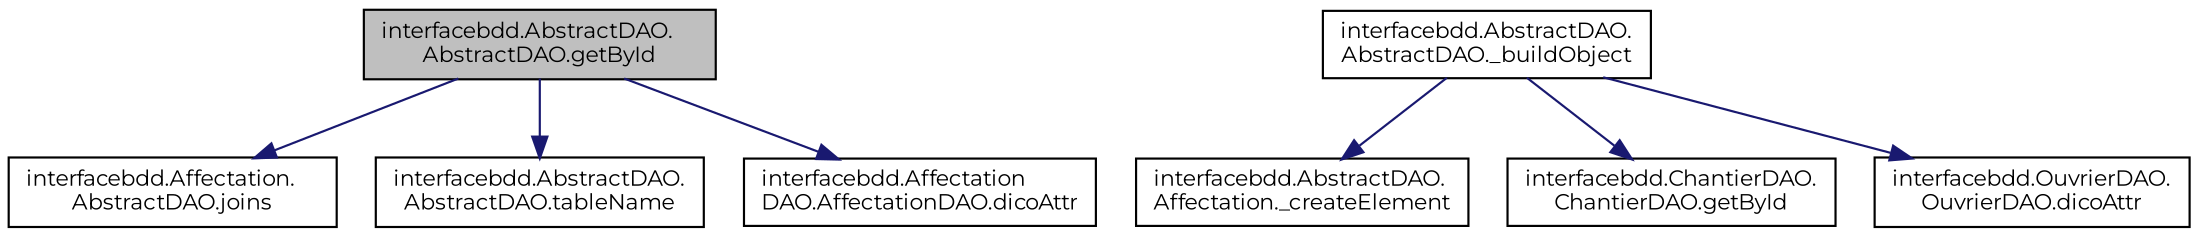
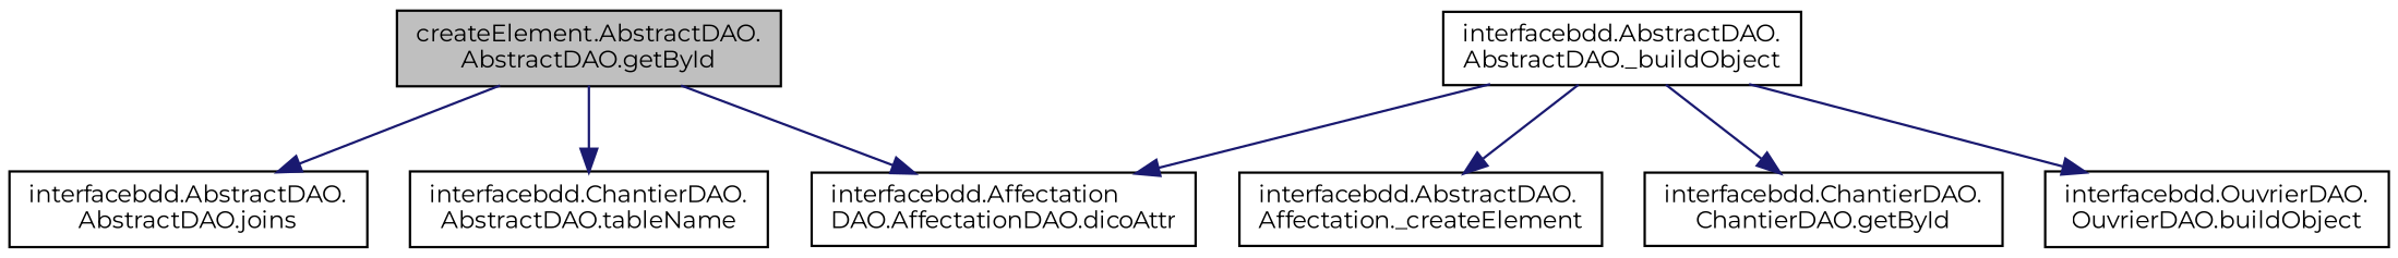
  digraph {
    fontname=Montserrat
    rankdir=TB
    node [color=black fillcolor=white fontname=Montserrat fontsize=10 shape=record style=filled]
    edge [color=midnightblue fontname=Montserrat fontsize=10 labelfontname=Helvetica labelfontsize=10 style=solid]
-   n1 [fillcolor=grey75 fontcolor=black height=0.2 label="interfacebdd.AbstractDAO.\lAbstractDAO.getById" width=0.4]
-   n2 [height=0.2 label="interfacebdd.Affectation.\lAbstractDAO.joins" width=0.4]
-   n3 [height=0.2 label="interfacebdd.AbstractDAO.\lAbstractDAO.tableName" width=0.4]
+   n1 [fillcolor=grey75 fontcolor=black height=0.2 label="createElement.AbstractDAO.\lAbstractDAO.getById" width=0.4]
+   n2 [height=0.2 label="interfacebdd.AbstractDAO.\lAbstractDAO.joins" width=0.4]
+   n3 [height=0.2 label="interfacebdd.ChantierDAO.\lAbstractDAO.tableName" width=0.4]
    n4 [height=0.2 label="interfacebdd.Affectation\lDAO.AffectationDAO.dicoAttr" width=0.4]
    n5 [height=0.2 label="interfacebdd.AbstractDAO.\lAbstractDAO._buildObject" width=0.4]
    n6 [height=0.2 label="interfacebdd.AbstractDAO.\lAffectation._createElement" width=0.4]
    n7 [height=0.2 label="interfacebdd.ChantierDAO.\lChantierDAO.getById" width=0.4]
-   n8 [height=0.2 label="interfacebdd.OuvrierDAO.\lOuvrierDAO.dicoAttr" width=0.4]
+   n8 [height=0.2 label="interfacebdd.OuvrierDAO.\lOuvrierDAO.buildObject" width=0.4]
    n1 -> n2
    n1 -> n3
    n1 -> n4
+   n5 -> n4
    n5 -> n6
    n5 -> n7
    n5 -> n8
  }
